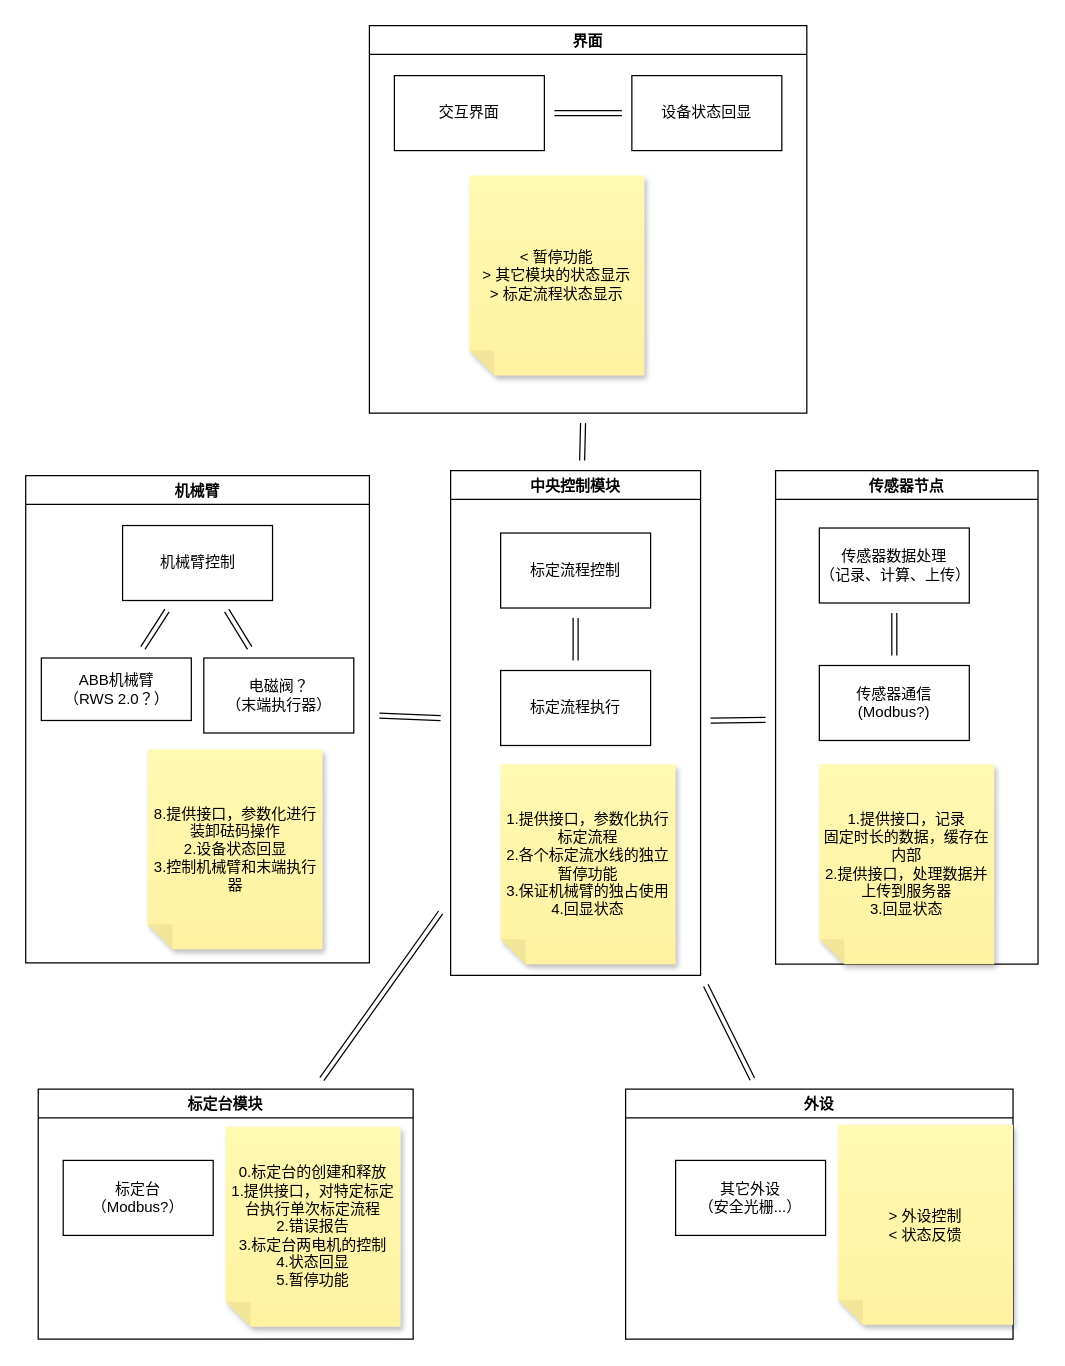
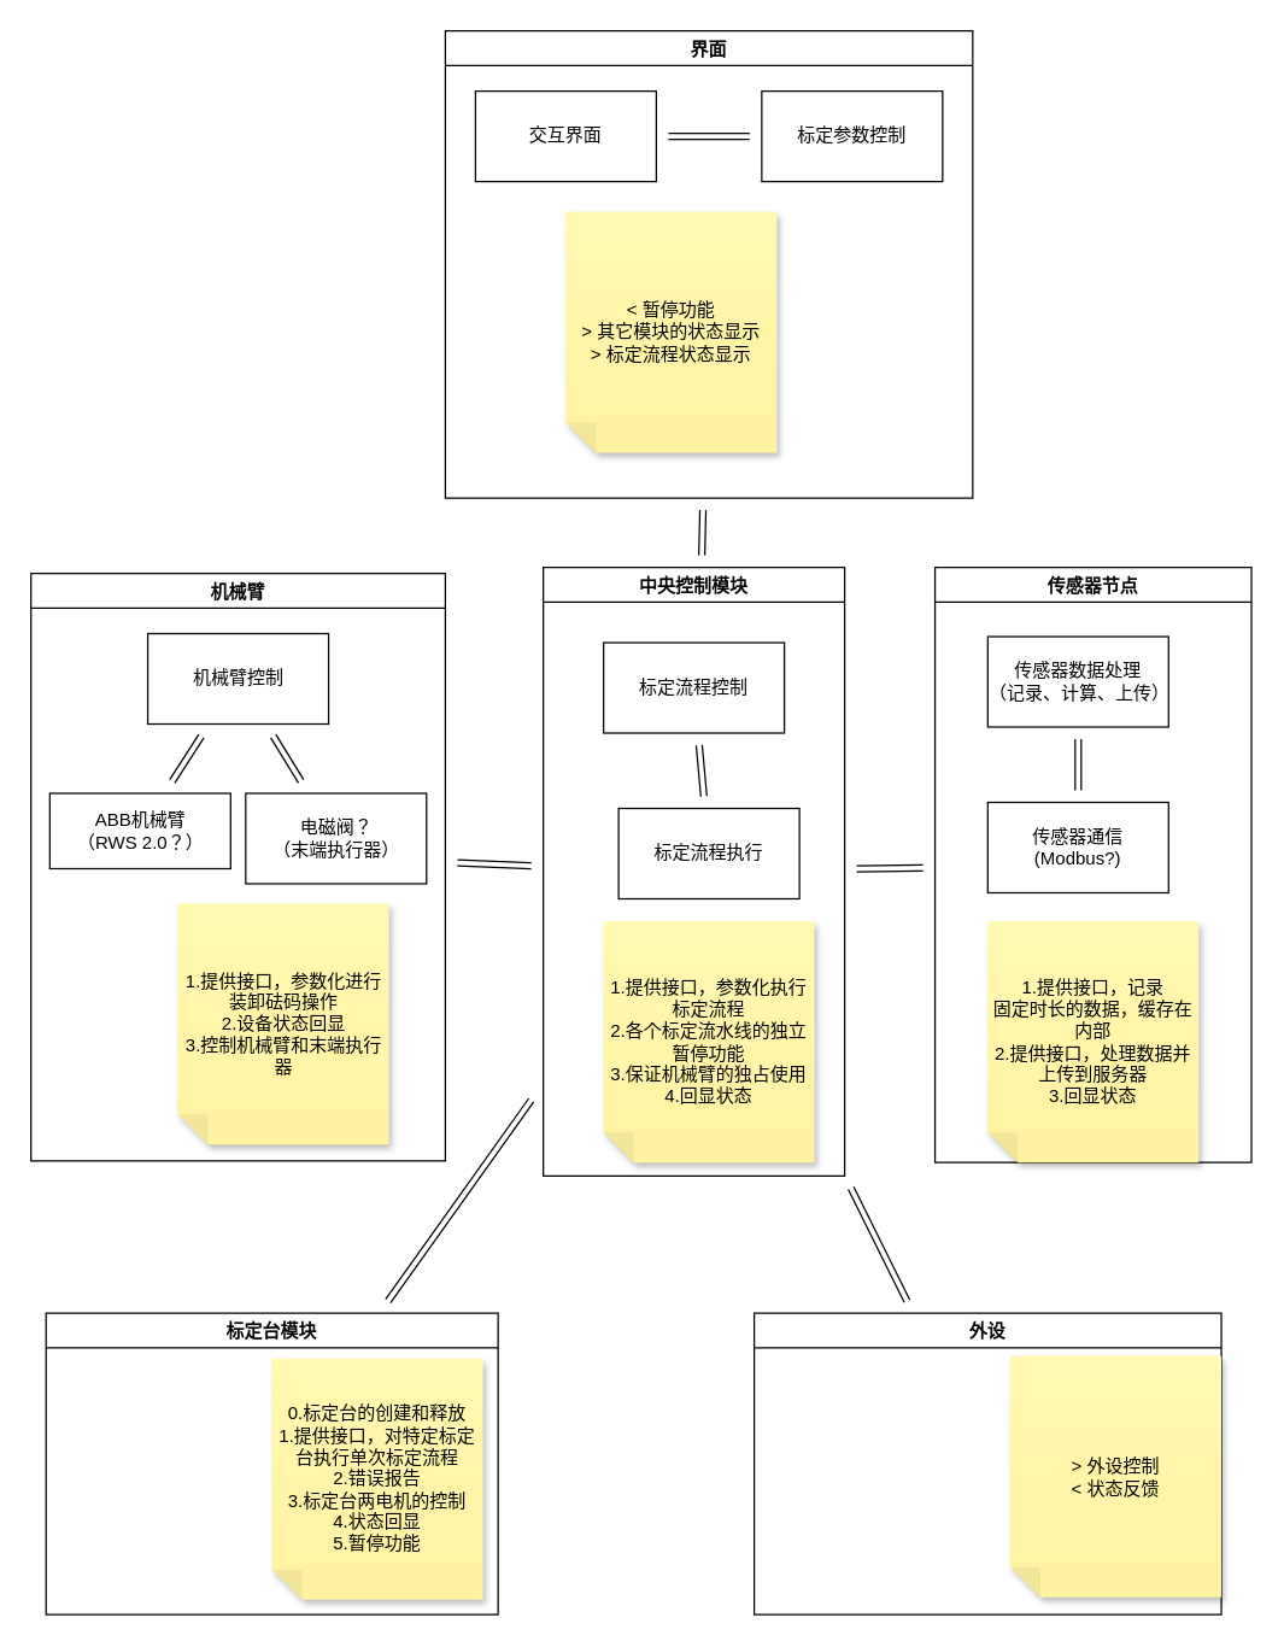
  <mxCell id="0" />
  <mxCell id="1" parent="0" />
  <mxCell id="2" value="界面" style="swimlane;" parent="1" vertex="1"><mxGeometry x="295" y="20" width="350" height="310" as="geometry" /></mxCell>
- <mxCell id="3" value="设备状态回显" style="rounded=0;whiteSpace=wrap;html=1;" parent="2" vertex="1"><mxGeometry x="210" y="40" width="120" height="60" as="geometry" /></mxCell>
+ <mxCell id="3" value="标定参数控制" style="rounded=0;whiteSpace=wrap;html=1;" parent="2" vertex="1"><mxGeometry x="210" y="40" width="120" height="60" as="geometry" /></mxCell>
  <mxCell id="4" value="交互界面" style="rounded=0;whiteSpace=wrap;html=1;" parent="2" vertex="1"><mxGeometry x="20" y="40" width="120" height="60" as="geometry" /></mxCell>
  <mxCell id="5" style="edgeStyle=none;curved=1;rounded=0;orthogonalLoop=1;jettySize=auto;html=1;endArrow=open;sourcePerimeterSpacing=8;targetPerimeterSpacing=8;shape=link;" parent="2" source="4" target="3" edge="1"><mxGeometry relative="1" as="geometry" /></mxCell>
  <mxCell id="6" value="&amp;lt; 暂停功能&lt;br&gt;&amp;gt; 其它模块的状态显示&lt;br&gt;&amp;gt; 标定流程状态显示" style="shape=note;whiteSpace=wrap;html=1;backgroundOutline=1;fontColor=#000000;darkOpacity=0.05;fillColor=#FFF9B2;strokeColor=none;fillStyle=solid;direction=west;gradientDirection=north;gradientColor=#FFF2A1;shadow=1;size=20;pointerEvents=1;" vertex="1" parent="2"><mxGeometry x="80" y="120" width="140" height="160" as="geometry" /></mxCell>
  <mxCell id="7" value="机械臂" style="swimlane;" parent="1" vertex="1"><mxGeometry x="20" y="380" width="275" height="390" as="geometry" /></mxCell>
  <mxCell id="8" value="机械臂控制" style="rounded=0;whiteSpace=wrap;html=1;" parent="7" vertex="1"><mxGeometry x="77.5" y="40" width="120" height="60" as="geometry" /></mxCell>
  <mxCell id="9" value="ABB机械臂&lt;br&gt;（RWS 2.0？）" style="rounded=0;whiteSpace=wrap;html=1;" parent="7" vertex="1"><mxGeometry x="12.5" y="146" width="120" height="50" as="geometry" /></mxCell>
  <mxCell id="10" value="电磁阀？&lt;br&gt;（末端执行器）" style="rounded=0;whiteSpace=wrap;html=1;" parent="7" vertex="1"><mxGeometry x="142.5" y="146" width="120" height="60" as="geometry" /></mxCell>
  <mxCell id="11" style="edgeStyle=none;curved=1;rounded=0;orthogonalLoop=1;jettySize=auto;html=1;endArrow=open;sourcePerimeterSpacing=8;targetPerimeterSpacing=8;shape=link;" parent="7" source="8" target="10" edge="1"><mxGeometry relative="1" as="geometry" /></mxCell>
  <mxCell id="12" style="edgeStyle=none;curved=1;rounded=0;orthogonalLoop=1;jettySize=auto;html=1;endArrow=open;sourcePerimeterSpacing=8;targetPerimeterSpacing=8;shape=link;" parent="7" source="8" target="9" edge="1"><mxGeometry relative="1" as="geometry" /></mxCell>
- <mxCell id="13" value="8.提供接口，参数化进行装卸砝码操作&lt;br&gt;2.设备状态回显&lt;br&gt;3.控制机械臂和末端执行器" style="shape=note;whiteSpace=wrap;html=1;backgroundOutline=1;fontColor=#000000;darkOpacity=0.05;fillColor=#FFF9B2;strokeColor=none;fillStyle=solid;direction=west;gradientDirection=north;gradientColor=#FFF2A1;shadow=1;size=20;pointerEvents=1;autosize=0;" vertex="1" parent="7"><mxGeometry x="97.5" y="219" width="140" height="160" as="geometry" /></mxCell>
+ <mxCell id="13" value="1.提供接口，参数化进行装卸砝码操作&lt;br&gt;2.设备状态回显&lt;br&gt;3.控制机械臂和末端执行器" style="shape=note;whiteSpace=wrap;html=1;backgroundOutline=1;fontColor=#000000;darkOpacity=0.05;fillColor=#FFF9B2;strokeColor=none;fillStyle=solid;direction=west;gradientDirection=north;gradientColor=#FFF2A1;shadow=1;size=20;pointerEvents=1;autosize=0;" vertex="1" parent="7"><mxGeometry x="97.5" y="219" width="140" height="160" as="geometry" /></mxCell>
  <mxCell id="14" value="中央控制模块" style="swimlane;" parent="1" vertex="1"><mxGeometry x="360" y="376" width="200" height="404" as="geometry" /></mxCell>
  <mxCell id="15" value="标定流程控制" style="rounded=0;whiteSpace=wrap;html=1;" parent="14" vertex="1"><mxGeometry x="40" y="50" width="120" height="60" as="geometry" /></mxCell>
- <mxCell id="16" value="标定流程执行" style="rounded=0;whiteSpace=wrap;html=1;" parent="14" vertex="1"><mxGeometry x="40" y="160" width="120" height="60" as="geometry" /></mxCell>
+ <mxCell id="16" value="标定流程执行" style="rounded=0;whiteSpace=wrap;html=1;" parent="14" vertex="1"><mxGeometry x="50" y="160" width="120" height="60" as="geometry" /></mxCell>
  <mxCell id="17" style="edgeStyle=none;curved=1;rounded=0;orthogonalLoop=1;jettySize=auto;html=1;endArrow=open;sourcePerimeterSpacing=8;targetPerimeterSpacing=8;shape=link;" parent="14" source="15" target="16" edge="1"><mxGeometry relative="1" as="geometry" /></mxCell>
  <mxCell id="18" value="1.提供接口，参数化执行标定流程&lt;br&gt;2.各个标定流水线的独立暂停功能&lt;br&gt;3.保证机械臂的独占使用&lt;br&gt;4.回显状态" style="shape=note;whiteSpace=wrap;html=1;backgroundOutline=1;fontColor=#000000;darkOpacity=0.05;fillColor=#FFF9B2;strokeColor=none;fillStyle=solid;direction=west;gradientDirection=north;gradientColor=#FFF2A1;shadow=1;size=20;pointerEvents=1;" vertex="1" parent="14"><mxGeometry x="40" y="235" width="140" height="160" as="geometry" /></mxCell>
  <mxCell id="19" value="传感器节点" style="swimlane;" parent="1" vertex="1"><mxGeometry x="620" y="376" width="210" height="395" as="geometry"><mxRectangle x="610" y="594" width="100" height="30" as="alternateBounds" /></mxGeometry></mxCell>
  <mxCell id="20" value="传感器通信&lt;br&gt;(Modbus?)" style="rounded=0;whiteSpace=wrap;html=1;" parent="19" vertex="1"><mxGeometry x="35" y="156" width="120" height="60" as="geometry" /></mxCell>
  <mxCell id="21" value="传感器数据处理&lt;br&gt;（记录、计算、上传）" style="rounded=0;whiteSpace=wrap;html=1;" parent="19" vertex="1"><mxGeometry x="35" y="46" width="120" height="60" as="geometry" /></mxCell>
  <mxCell id="22" style="edgeStyle=none;curved=1;rounded=0;orthogonalLoop=1;jettySize=auto;html=1;endArrow=open;sourcePerimeterSpacing=8;targetPerimeterSpacing=8;shape=link;" parent="19" source="21" target="20" edge="1"><mxGeometry relative="1" as="geometry" /></mxCell>
  <mxCell id="23" value="1.提供接口，记录&lt;br&gt;固定时长的数据，缓存在内部&lt;br&gt;2.提供接口，处理数据并上传到服务器&lt;br&gt;3.回显状态" style="shape=note;whiteSpace=wrap;html=1;backgroundOutline=1;fontColor=#000000;darkOpacity=0.05;fillColor=#FFF9B2;strokeColor=none;fillStyle=solid;direction=west;gradientDirection=north;gradientColor=#FFF2A1;shadow=1;size=20;pointerEvents=1;" vertex="1" parent="19"><mxGeometry x="35" y="235" width="140" height="160" as="geometry" /></mxCell>
  <mxCell id="24" value="标定台模块" style="swimlane;startSize=23;" parent="1" vertex="1"><mxGeometry x="30" y="871" width="300" height="200" as="geometry" /></mxCell>
- <mxCell id="25" value="标定台&lt;br&gt;（Modbus?）" style="rounded=0;whiteSpace=wrap;html=1;" parent="24" vertex="1"><mxGeometry x="20" y="57" width="120" height="60" as="geometry" /></mxCell>
  <mxCell id="26" value="0.标定台的创建和释放&lt;br&gt;1.提供接口，对特定标定台执行单次标定流程&lt;br&gt;2.错误报告&lt;br&gt;3.标定台两电机的控制&lt;br&gt;4.状态回显&lt;br&gt;5.暂停功能" style="shape=note;whiteSpace=wrap;html=1;backgroundOutline=1;fontColor=#000000;darkOpacity=0.05;fillColor=#FFF9B2;strokeColor=none;fillStyle=solid;direction=west;gradientDirection=north;gradientColor=#FFF2A1;shadow=1;size=20;pointerEvents=1;" vertex="1" parent="24"><mxGeometry x="150" y="30" width="140" height="160" as="geometry" /></mxCell>
  <mxCell id="27" value="外设" style="swimlane;" parent="1" vertex="1"><mxGeometry x="500" y="871" width="310" height="200" as="geometry" /></mxCell>
- <mxCell id="28" value="其它外设&lt;br&gt;（安全光栅...）" style="rounded=0;whiteSpace=wrap;html=1;" parent="27" vertex="1"><mxGeometry x="40" y="57" width="120" height="60" as="geometry" /></mxCell>
  <mxCell id="29" value="&amp;gt; 外设控制&lt;br&gt;&amp;lt; 状态反馈" style="shape=note;whiteSpace=wrap;html=1;backgroundOutline=1;fontColor=#000000;darkOpacity=0.05;fillColor=#FFF9B2;strokeColor=none;fillStyle=solid;direction=west;gradientDirection=north;gradientColor=#FFF2A1;shadow=1;size=20;pointerEvents=1;" vertex="1" parent="27"><mxGeometry x="170" y="28.5" width="140" height="160" as="geometry" /></mxCell>
  <mxCell id="30" style="edgeStyle=none;curved=1;rounded=0;orthogonalLoop=1;jettySize=auto;html=1;endArrow=open;sourcePerimeterSpacing=8;targetPerimeterSpacing=8;shape=link;" parent="1" source="14" target="19" edge="1"><mxGeometry relative="1" as="geometry" /></mxCell>
  <mxCell id="31" style="edgeStyle=none;curved=1;rounded=0;orthogonalLoop=1;jettySize=auto;html=1;endArrow=open;sourcePerimeterSpacing=8;targetPerimeterSpacing=8;shape=link;" parent="1" source="14" edge="1"><mxGeometry relative="1" as="geometry"><mxPoint x="303" y="572.202" as="targetPoint" /></mxGeometry></mxCell>
  <mxCell id="32" style="edgeStyle=none;curved=1;rounded=0;orthogonalLoop=1;jettySize=auto;html=1;endArrow=open;sourcePerimeterSpacing=8;targetPerimeterSpacing=8;shape=link;" parent="1" source="2" target="14" edge="1"><mxGeometry relative="1" as="geometry" /></mxCell>
  <mxCell id="33" style="edgeStyle=none;curved=1;rounded=0;orthogonalLoop=1;jettySize=auto;html=1;endArrow=open;sourcePerimeterSpacing=8;targetPerimeterSpacing=8;shape=link;" parent="1" source="14" target="27" edge="1"><mxGeometry relative="1" as="geometry" /></mxCell>
  <mxCell id="34" style="edgeStyle=none;curved=1;rounded=0;orthogonalLoop=1;jettySize=auto;html=1;endArrow=open;sourcePerimeterSpacing=8;targetPerimeterSpacing=8;shape=link;" parent="1" source="14" target="24" edge="1"><mxGeometry relative="1" as="geometry" /></mxCell>
